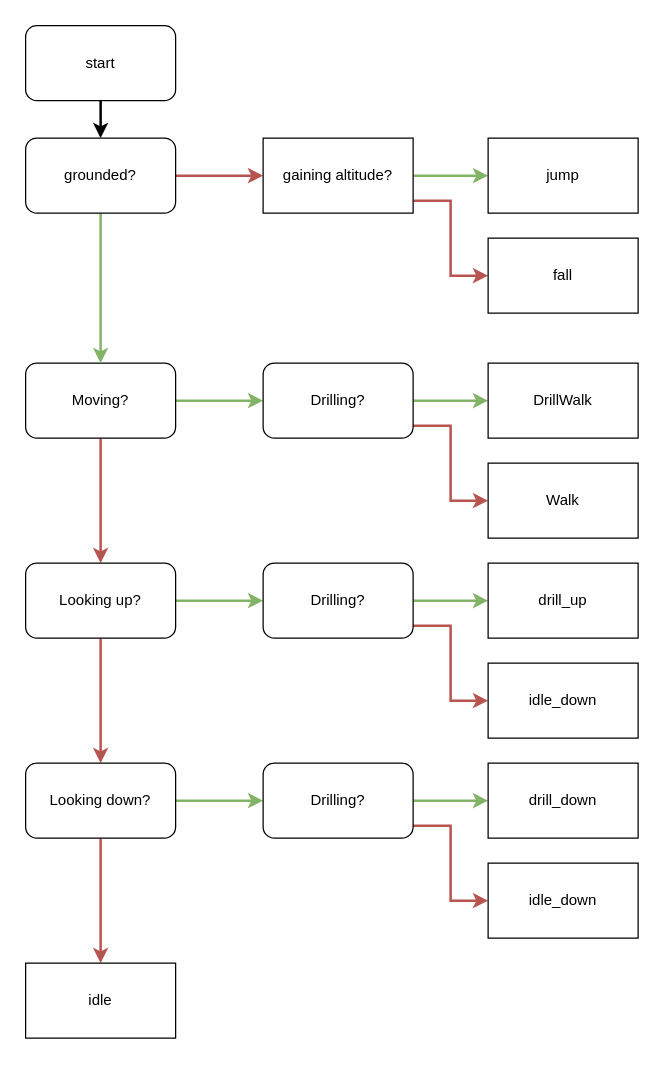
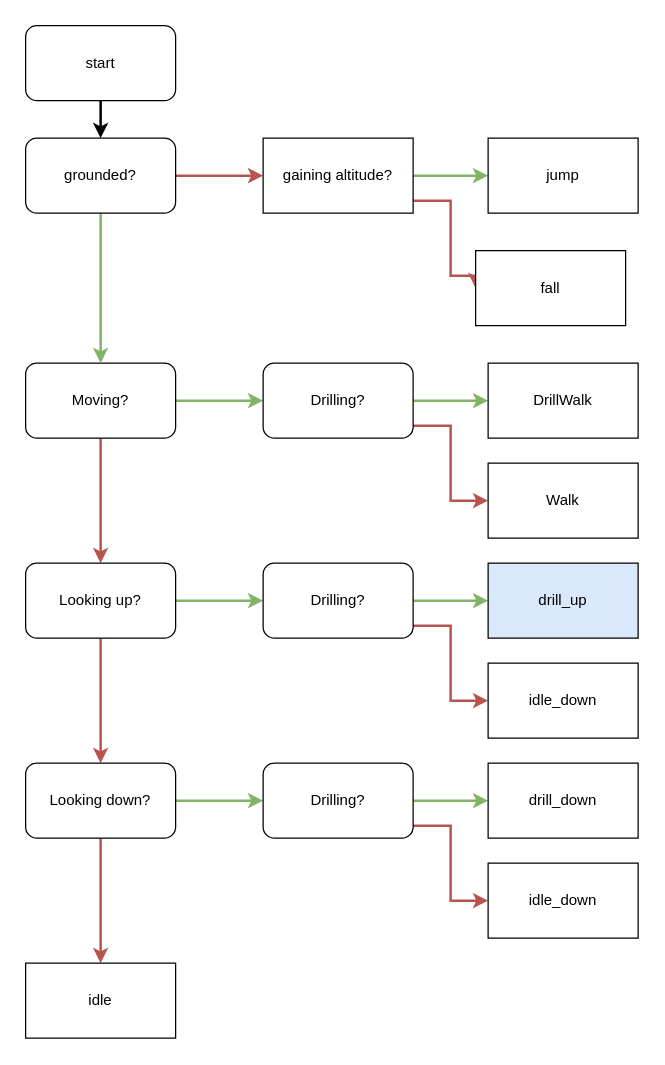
  <mxCell id="0" />
  <mxCell id="1" parent="0" />
  <mxCell id="2" style="edgeStyle=orthogonalEdgeStyle;rounded=0;orthogonalLoop=1;jettySize=auto;html=1;startArrow=none;startFill=0;strokeWidth=2;fillColor=#d5e8d4;strokeColor=#82b366;" edge="1" parent="1" source="4" target="15"><mxGeometry relative="1" as="geometry" /></mxCell>
  <mxCell id="3" style="edgeStyle=orthogonalEdgeStyle;rounded=0;orthogonalLoop=1;jettySize=auto;html=1;startArrow=none;startFill=0;strokeWidth=2;fillColor=#f8cecc;strokeColor=#b85450;" edge="1" parent="1" source="4" target="20"><mxGeometry relative="1" as="geometry" /></mxCell>
  <mxCell id="4" value="Moving?" style="rounded=1;whiteSpace=wrap;html=1;" vertex="1" parent="1"><mxGeometry x="20" y="290" width="120" height="60" as="geometry" /></mxCell>
  <mxCell id="5" style="edgeStyle=orthogonalEdgeStyle;rounded=0;orthogonalLoop=1;jettySize=auto;html=1;startArrow=none;startFill=0;fillColor=#f8cecc;strokeColor=#b85450;strokeWidth=2;" edge="1" parent="1" source="7" target="10"><mxGeometry relative="1" as="geometry" /></mxCell>
  <mxCell id="6" style="edgeStyle=orthogonalEdgeStyle;rounded=0;orthogonalLoop=1;jettySize=auto;html=1;startArrow=none;startFill=0;strokeWidth=2;fillColor=#d5e8d4;strokeColor=#82b366;" edge="1" parent="1" source="7" target="4"><mxGeometry relative="1" as="geometry" /></mxCell>
  <mxCell id="7" value="grounded?" style="rounded=1;whiteSpace=wrap;html=1;" vertex="1" parent="1"><mxGeometry x="20" y="110" width="120" height="60" as="geometry" /></mxCell>
  <mxCell id="8" style="edgeStyle=orthogonalEdgeStyle;rounded=0;orthogonalLoop=1;jettySize=auto;html=1;startArrow=none;startFill=0;fillColor=#d5e8d4;strokeColor=#82b366;strokeWidth=2;" edge="1" parent="1" source="10" target="11"><mxGeometry relative="1" as="geometry" /></mxCell>
  <mxCell id="9" style="edgeStyle=orthogonalEdgeStyle;rounded=0;orthogonalLoop=1;jettySize=auto;html=1;entryX=0;entryY=0.5;entryDx=0;entryDy=0;startArrow=none;startFill=0;fillColor=#f8cecc;strokeColor=#b85450;strokeWidth=2;" edge="1" parent="1" source="10" target="12"><mxGeometry relative="1" as="geometry"><Array as="points"><mxPoint x="360" y="160" /><mxPoint x="360" y="220" /></Array></mxGeometry></mxCell>
  <mxCell id="10" value="gaining altitude?" style="whiteSpace=wrap;html=1;rounded=0;" vertex="1" parent="1"><mxGeometry x="210" y="110" width="120" height="60" as="geometry" /></mxCell>
  <mxCell id="11" value="jump" style="rounded=0;whiteSpace=wrap;html=1;" vertex="1" parent="1"><mxGeometry x="390" y="110" width="120" height="60" as="geometry" /></mxCell>
- <mxCell id="12" value="fall" style="rounded=0;whiteSpace=wrap;html=1;" vertex="1" parent="1"><mxGeometry x="390" y="190" width="120" height="60" as="geometry" /></mxCell>
+ <mxCell id="12" value="fall" style="rounded=0;whiteSpace=wrap;html=1;" vertex="1" parent="1"><mxGeometry x="380" y="200" width="120" height="60" as="geometry" /></mxCell>
  <mxCell id="13" style="edgeStyle=orthogonalEdgeStyle;rounded=0;orthogonalLoop=1;jettySize=auto;html=1;startArrow=none;startFill=0;strokeWidth=2;fillColor=#d5e8d4;strokeColor=#82b366;" edge="1" parent="1" source="15" target="16"><mxGeometry relative="1" as="geometry" /></mxCell>
  <mxCell id="14" style="edgeStyle=orthogonalEdgeStyle;rounded=0;orthogonalLoop=1;jettySize=auto;html=1;entryX=0;entryY=0.5;entryDx=0;entryDy=0;startArrow=none;startFill=0;strokeWidth=2;fillColor=#f8cecc;strokeColor=#b85450;" edge="1" parent="1" source="15" target="17"><mxGeometry relative="1" as="geometry"><Array as="points"><mxPoint x="360" y="340" /><mxPoint x="360" y="400" /></Array></mxGeometry></mxCell>
  <mxCell id="15" value="Drilling?" style="rounded=1;whiteSpace=wrap;html=1;" vertex="1" parent="1"><mxGeometry x="210" y="290" width="120" height="60" as="geometry" /></mxCell>
  <mxCell id="16" value="DrillWalk" style="rounded=0;whiteSpace=wrap;html=1;" vertex="1" parent="1"><mxGeometry x="390" y="290" width="120" height="60" as="geometry" /></mxCell>
  <mxCell id="17" value="Walk" style="rounded=0;whiteSpace=wrap;html=1;" vertex="1" parent="1"><mxGeometry x="390" y="370" width="120" height="60" as="geometry" /></mxCell>
  <mxCell id="18" style="edgeStyle=orthogonalEdgeStyle;rounded=0;orthogonalLoop=1;jettySize=auto;html=1;startArrow=none;startFill=0;strokeWidth=2;fillColor=#d5e8d4;strokeColor=#82b366;" edge="1" parent="1" source="20" target="23"><mxGeometry relative="1" as="geometry" /></mxCell>
  <mxCell id="19" style="edgeStyle=orthogonalEdgeStyle;rounded=0;orthogonalLoop=1;jettySize=auto;html=1;startArrow=none;startFill=0;strokeWidth=2;fillColor=#f8cecc;strokeColor=#b85450;" edge="1" parent="1" source="20" target="28"><mxGeometry relative="1" as="geometry" /></mxCell>
  <mxCell id="20" value="Looking up?" style="rounded=1;whiteSpace=wrap;html=1;" vertex="1" parent="1"><mxGeometry x="20" y="450" width="120" height="60" as="geometry" /></mxCell>
  <mxCell id="21" style="edgeStyle=orthogonalEdgeStyle;rounded=0;orthogonalLoop=1;jettySize=auto;html=1;startArrow=none;startFill=0;strokeWidth=2;fillColor=#d5e8d4;strokeColor=#82b366;" edge="1" parent="1" source="23" target="24"><mxGeometry relative="1" as="geometry" /></mxCell>
  <mxCell id="22" style="edgeStyle=orthogonalEdgeStyle;rounded=0;orthogonalLoop=1;jettySize=auto;html=1;entryX=0;entryY=0.5;entryDx=0;entryDy=0;startArrow=none;startFill=0;strokeWidth=2;fillColor=#f8cecc;strokeColor=#b85450;" edge="1" parent="1" source="23" target="25"><mxGeometry relative="1" as="geometry"><Array as="points"><mxPoint x="360" y="500" /><mxPoint x="360" y="560" /></Array></mxGeometry></mxCell>
  <mxCell id="23" value="Drilling?" style="rounded=1;whiteSpace=wrap;html=1;" vertex="1" parent="1"><mxGeometry x="210" y="450" width="120" height="60" as="geometry" /></mxCell>
- <mxCell id="24" value="drill_up" style="rounded=0;whiteSpace=wrap;html=1;" vertex="1" parent="1"><mxGeometry x="390" y="450" width="120" height="60" as="geometry" /></mxCell>
+ <mxCell id="24" value="drill_up" style="rounded=0;whiteSpace=wrap;html=1;fillColor=#dae8fc;" vertex="1" parent="1"><mxGeometry x="390" y="450" width="120" height="60" as="geometry" /></mxCell>
  <mxCell id="25" value="idle_down" style="rounded=0;whiteSpace=wrap;html=1;" vertex="1" parent="1"><mxGeometry x="390" y="530" width="120" height="60" as="geometry" /></mxCell>
  <mxCell id="26" style="edgeStyle=orthogonalEdgeStyle;rounded=0;orthogonalLoop=1;jettySize=auto;html=1;startArrow=none;startFill=0;strokeWidth=2;fillColor=#d5e8d4;strokeColor=#82b366;" edge="1" parent="1" source="28" target="31"><mxGeometry relative="1" as="geometry" /></mxCell>
  <mxCell id="27" style="edgeStyle=orthogonalEdgeStyle;rounded=0;orthogonalLoop=1;jettySize=auto;html=1;startArrow=none;startFill=0;strokeWidth=2;fillColor=#f8cecc;strokeColor=#b85450;" edge="1" parent="1" source="28" target="34"><mxGeometry relative="1" as="geometry" /></mxCell>
  <mxCell id="28" value="Looking down?" style="rounded=1;whiteSpace=wrap;html=1;" vertex="1" parent="1"><mxGeometry x="20" y="610" width="120" height="60" as="geometry" /></mxCell>
  <mxCell id="29" style="edgeStyle=orthogonalEdgeStyle;rounded=0;orthogonalLoop=1;jettySize=auto;html=1;startArrow=none;startFill=0;strokeWidth=2;fillColor=#d5e8d4;strokeColor=#82b366;" edge="1" parent="1" source="31" target="32"><mxGeometry relative="1" as="geometry" /></mxCell>
  <mxCell id="30" style="edgeStyle=orthogonalEdgeStyle;rounded=0;orthogonalLoop=1;jettySize=auto;html=1;entryX=0;entryY=0.5;entryDx=0;entryDy=0;startArrow=none;startFill=0;strokeWidth=2;fillColor=#f8cecc;strokeColor=#b85450;" edge="1" parent="1" source="31" target="33"><mxGeometry relative="1" as="geometry"><Array as="points"><mxPoint x="360" y="660" /><mxPoint x="360" y="720" /></Array></mxGeometry></mxCell>
  <mxCell id="31" value="Drilling?" style="rounded=1;whiteSpace=wrap;html=1;" vertex="1" parent="1"><mxGeometry x="210" y="610" width="120" height="60" as="geometry" /></mxCell>
  <mxCell id="32" value="drill_down" style="rounded=0;whiteSpace=wrap;html=1;" vertex="1" parent="1"><mxGeometry x="390" y="610" width="120" height="60" as="geometry" /></mxCell>
  <mxCell id="33" value="idle_down" style="rounded=0;whiteSpace=wrap;html=1;" vertex="1" parent="1"><mxGeometry x="390" y="690" width="120" height="60" as="geometry" /></mxCell>
  <mxCell id="34" value="idle" style="rounded=0;whiteSpace=wrap;html=1;" vertex="1" parent="1"><mxGeometry x="20" y="770" width="120" height="60" as="geometry" /></mxCell>
  <mxCell id="35" style="edgeStyle=orthogonalEdgeStyle;rounded=0;orthogonalLoop=1;jettySize=auto;html=1;startArrow=none;startFill=0;strokeWidth=2;" edge="1" parent="1" source="36" target="7"><mxGeometry relative="1" as="geometry" /></mxCell>
  <mxCell id="36" value="start" style="rounded=1;whiteSpace=wrap;html=1;" vertex="1" parent="1"><mxGeometry x="20" y="20" width="120" height="60" as="geometry" /></mxCell>
